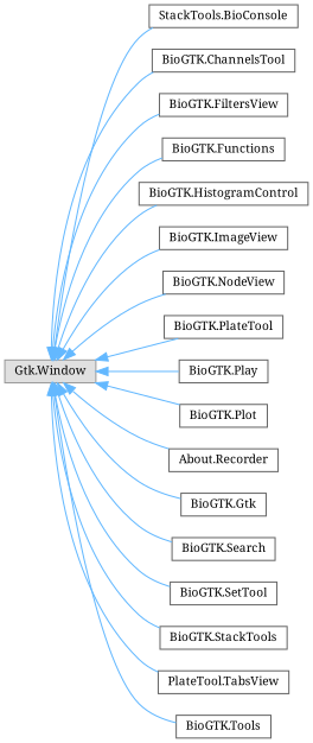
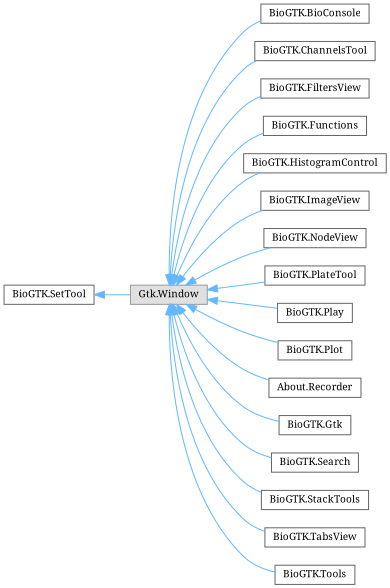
  digraph {
    fontname="Noto Serif"
    rankdir=LR
    node [color=grey40 fillcolor=white fontname="Noto Serif" fontsize=10 shape=box style=filled]
    edge [color=steelblue1 dir=back fontname="Noto Serif" fontsize=10 labelfontname=Helvetica labelfontsize=10 style=solid]
    n1 [color=grey60 fillcolor="#E0E0E0" height=0.2 label="Gtk.Window" width=0.4]
-   n2 [height=0.2 label="StackTools.BioConsole" width=0.4]
+   n2 [height=0.2 label="BioGTK.BioConsole" width=0.4]
    n3 [height=0.2 label="BioGTK.ChannelsTool" width=0.4]
    n4 [height=0.2 label="BioGTK.FiltersView" width=0.4]
    n5 [height=0.2 label="BioGTK.Functions" width=0.4]
    n6 [height=0.2 label="BioGTK.HistogramControl" width=0.4]
    n7 [height=0.2 label="BioGTK.ImageView" width=0.4]
    n8 [height=0.2 label="BioGTK.NodeView" width=0.4]
    n9 [height=0.2 label="BioGTK.PlateTool" width=0.4]
    n10 [height=0.2 label="BioGTK.Play" width=0.4]
    n11 [height=0.2 label="BioGTK.Plot" width=0.4]
    n12 [height=0.2 label="About.Recorder" width=0.4]
    n13 [height=0.2 label="BioGTK.Gtk" width=0.4]
    n14 [height=0.2 label="BioGTK.Search" width=0.4]
    n15 [height=0.2 label="BioGTK.SetTool" width=0.4]
    n16 [height=0.2 label="BioGTK.StackTools" width=0.4]
-   n17 [height=0.2 label="PlateTool.TabsView" width=0.4]
+   n17 [height=0.2 label="BioGTK.TabsView" width=0.4]
    n18 [height=0.2 label="BioGTK.Tools" width=0.4]
    n1 -> n2
    n1 -> n3
    n1 -> n4
    n1 -> n5
    n1 -> n6
    n1 -> n7
    n1 -> n8
    n1 -> n9
    n1 -> n10
    n1 -> n11
    n1 -> n12
    n1 -> n13
    n1 -> n14
-   n1 -> n15
+   n15 -> n1
    n1 -> n16
    n1 -> n17
    n1 -> n18
  }
